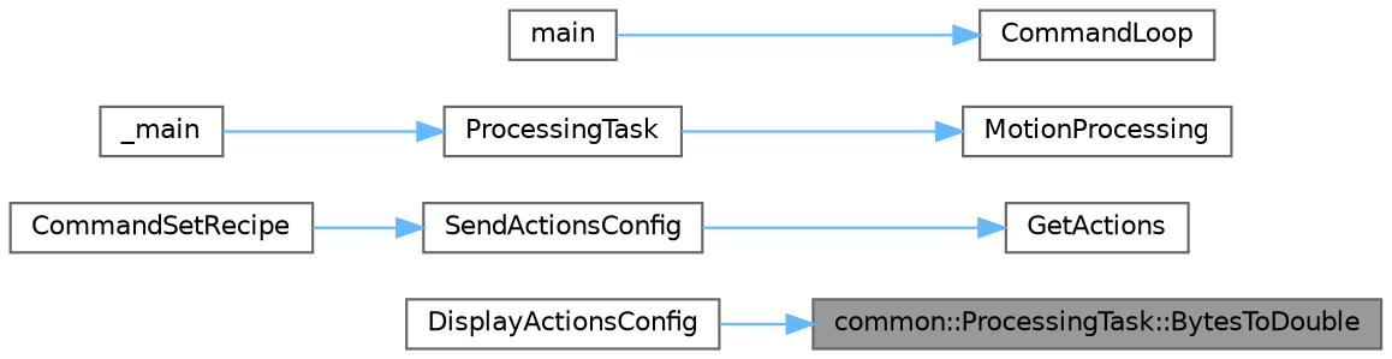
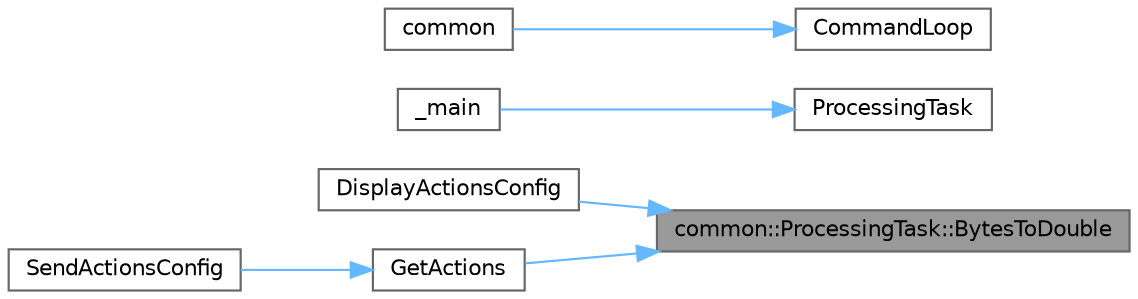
  digraph {
    rankdir=RL
    node [color=grey40 fillcolor=white fontname=Helvetica fontsize=10 shape=box style=filled]
    edge [color=steelblue1 dir=back fontname=Helvetica fontsize=10 labelfontname=Helvetica labelfontsize=10 style=solid]
    n1 [color=gray40 fillcolor=grey60 fontcolor=black height=0.2 label="common::ProcessingTask::BytesToDouble" width=0.4]
    n2 [height=0.2 label=DisplayActionsConfig width=0.4]
    n3 [height=0.2 label=GetActions width=0.4]
    n4 [height=0.2 label=SendActionsConfig width=0.4]
-   n5 [height=0.2 label=MotionProcessing width=0.4]
    n6 [height=0.2 label=ProcessingTask width=0.4]
    n7 [height=0.2 label=_main width=0.4]
-   n8 [height=0.2 label=CommandSetRecipe width=0.4]
    n9 [height=0.2 label=CommandLoop width=0.4]
-   n10 [height=0.2 label=main width=0.4]
+   n10 [height=0.2 label=common width=0.4]
    n1 -> n2
+   n1 -> n3
    n3 -> n4
-   n4 -> n8
-   n5 -> n6
    n6 -> n7
    n9 -> n10
  }
